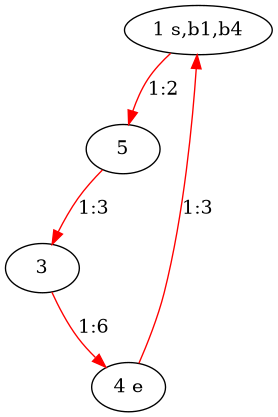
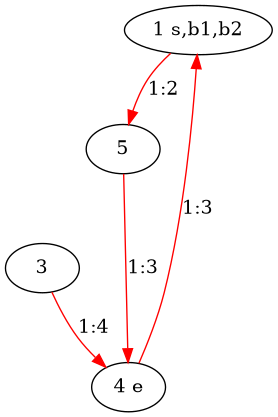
  digraph {
    edge [color=red]
-   n1 [label="1 s,b1,b4"]
+   n1 [label="1 s,b1,b2"]
    n2 [label=5]
    n3 [label=3]
    n4 [label="4 e"]
    n1 -> n2 [label="1:2" weight=2]
-   n2 -> n3 [label="1:3" weight=3]
-   n3 -> n4 [label="1:6" weight=4]
+   n2 -> n4 [label="1:3" weight=3]
+   n3 -> n4 [label="1:4" weight=4]
    n4 -> n1 [label="1:3" weight=5]
  }
